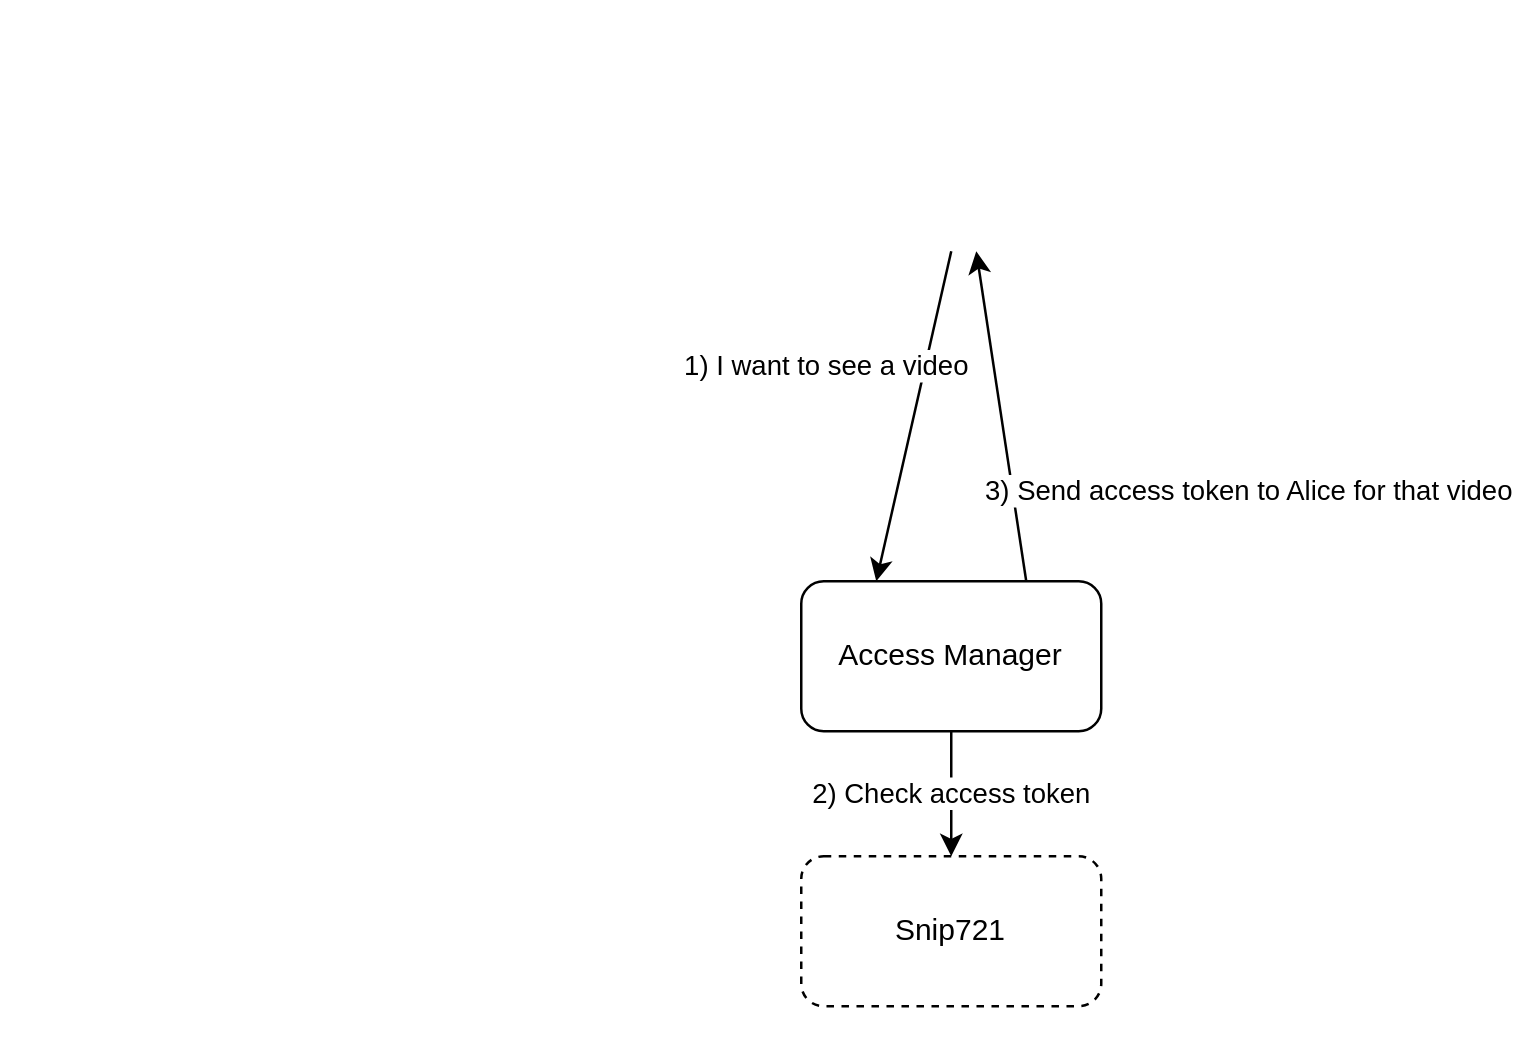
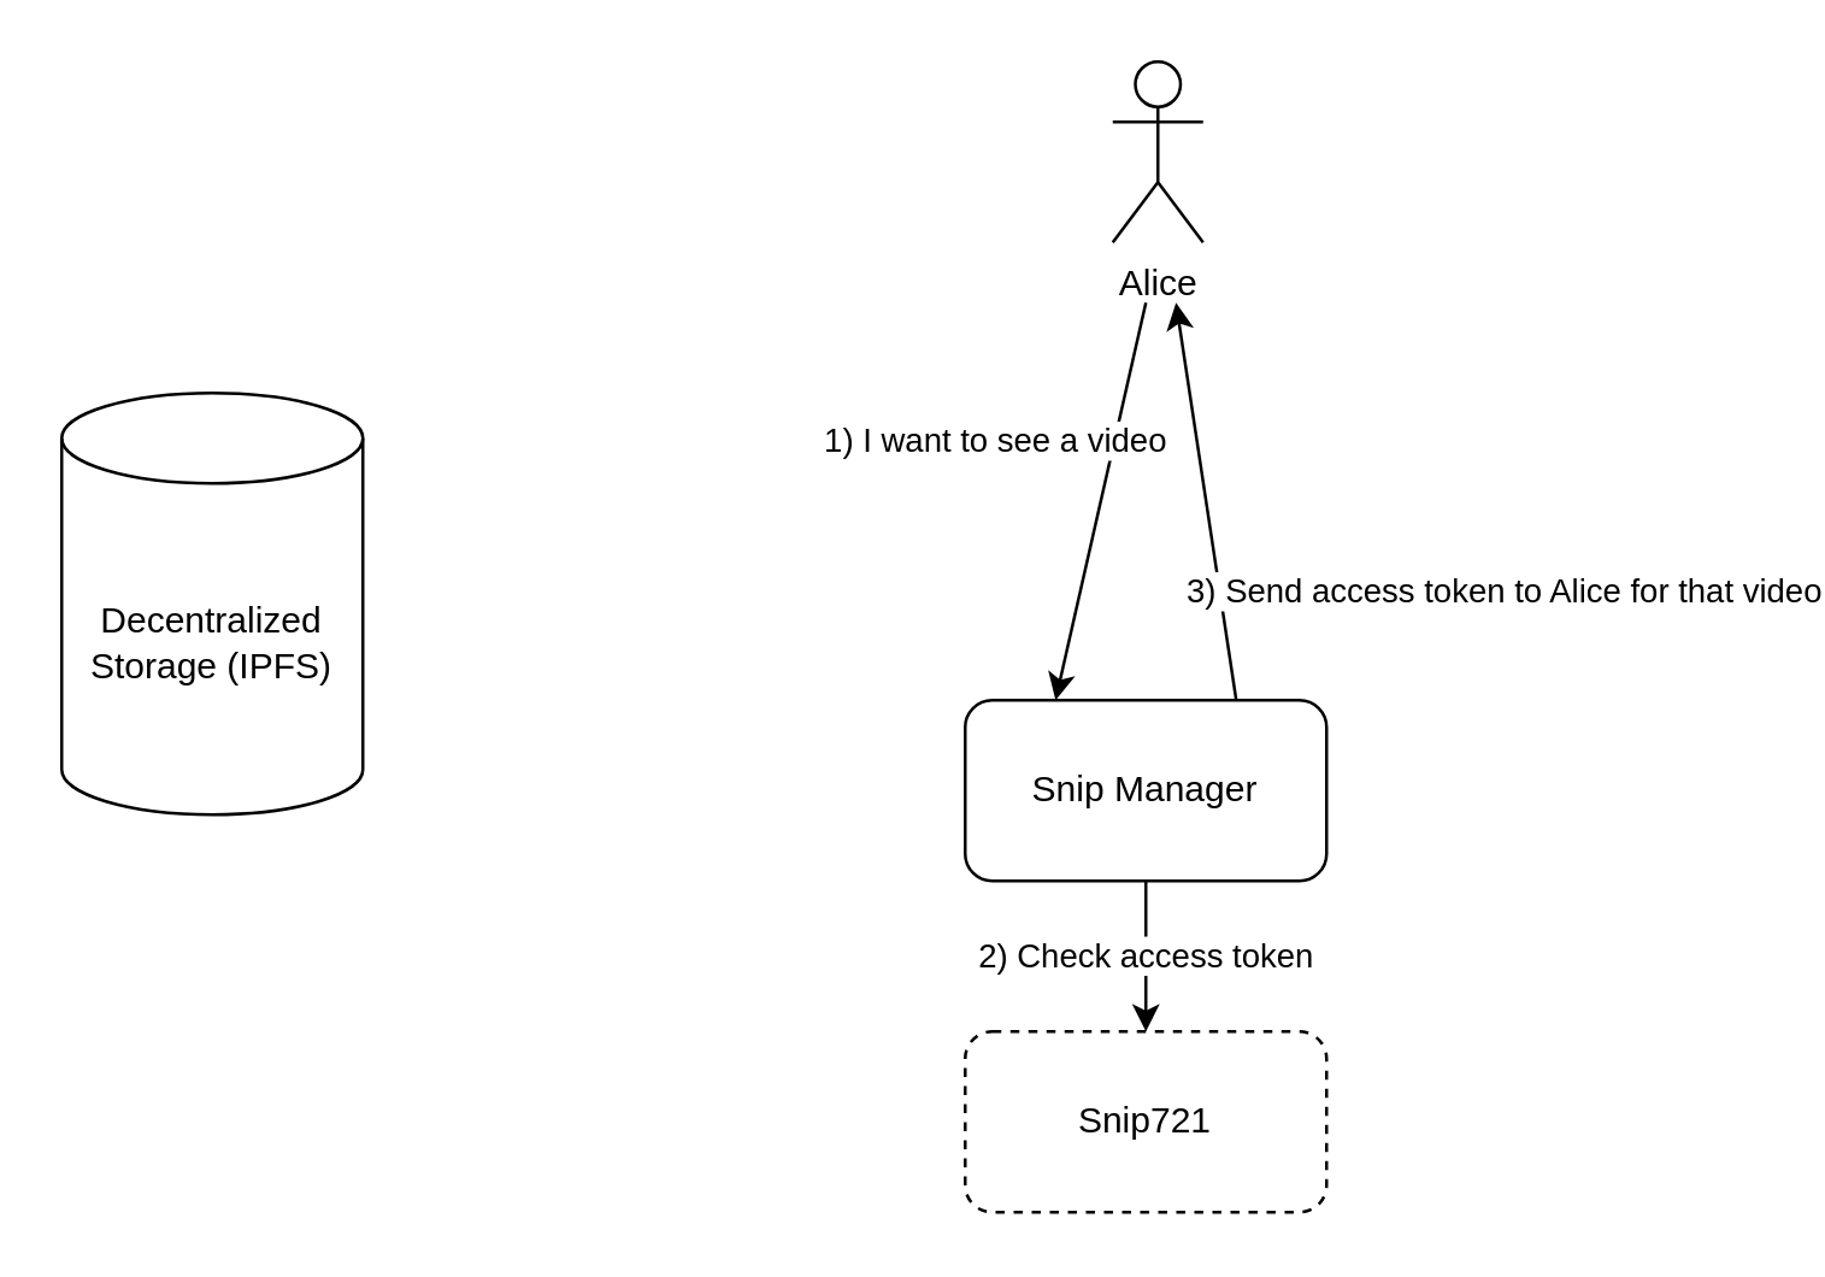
  <mxCell id="0" />
  <mxCell id="1" parent="0" />
  <mxCell id="2" value="Snip721" style="rounded=1;whiteSpace=wrap;html=1;dashed=1;" vertex="1" parent="1"><mxGeometry x="320" y="342" width="120" height="60" as="geometry" /></mxCell>
  <mxCell id="3" value="2) Check access token" style="edgeStyle=none;rounded=0;orthogonalLoop=1;jettySize=auto;html=1;exitX=0.5;exitY=1;exitDx=0;exitDy=0;entryX=0.5;entryY=0;entryDx=0;entryDy=0;" edge="1" parent="1" source="5" target="2"><mxGeometry relative="1" as="geometry" /></mxCell>
  <mxCell id="4" value="3) Send access token to Alice for that video" style="edgeStyle=none;rounded=0;orthogonalLoop=1;jettySize=auto;html=1;exitX=0.75;exitY=0;exitDx=0;exitDy=0;" edge="1" parent="1" source="5"><mxGeometry x="-0.674" y="-93" relative="1" as="geometry"><mxPoint x="410" y="199.5" as="sourcePoint" /><mxPoint x="390" y="100" as="targetPoint" /><mxPoint as="offset" /></mxGeometry></mxCell>
- <mxCell id="5" value="Access Manager" style="rounded=1;whiteSpace=wrap;html=1;" vertex="1" parent="1"><mxGeometry x="320" y="232" width="120" height="60" as="geometry" /></mxCell>
+ <mxCell id="5" value="Snip Manager" style="rounded=1;whiteSpace=wrap;html=1;" vertex="1" parent="1"><mxGeometry x="320" y="232" width="120" height="60" as="geometry" /></mxCell>
+ <mxCell id="6" value="Decentralized Storage (IPFS)" style="shape=cylinder3;whiteSpace=wrap;html=1;boundedLbl=1;backgroundOutline=1;size=15;" vertex="1" parent="1"><mxGeometry x="20" y="130" width="100" height="140" as="geometry" /></mxCell>
  <mxCell id="7" value="1) I want to see a video" style="edgeStyle=none;rounded=0;orthogonalLoop=1;jettySize=auto;html=1;entryX=0.25;entryY=0;entryDx=0;entryDy=0;" edge="1" parent="1" target="5"><mxGeometry x="-0.176" y="-39" relative="1" as="geometry"><mxPoint x="380" y="100" as="sourcePoint" /><mxPoint x="70" y="140" as="targetPoint" /><mxPoint as="offset" /></mxGeometry></mxCell>
+ <mxCell id="8" value="Alice" style="shape=umlActor;verticalLabelPosition=bottom;verticalAlign=top;html=1;outlineConnect=0;" vertex="1" parent="1"><mxGeometry x="369" y="20" width="30" height="60" as="geometry" /></mxCell>
